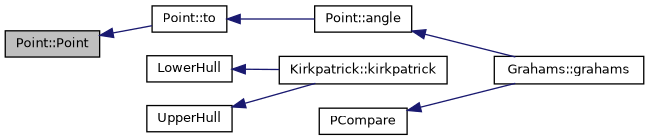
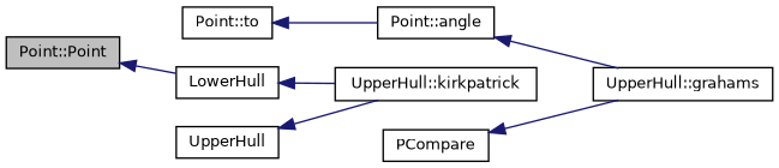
  digraph {
    rankdir=LR
    node [color=black fillcolor=white fontname=Helvetica fontsize=10 shape=record style=filled]
    edge [color=midnightblue dir=back fontname=Helvetica fontsize=10 labelfontname=Helvetica labelfontsize=10 style=solid]
    n1 [fillcolor=grey75 fontcolor=black height=0.2 label="Point::Point" width=0.4]
    n2 [height=0.2 label="Point::to" width=0.4]
    n3 [height=0.2 label="Point::angle" width=0.4]
-   n4 [height=0.2 label="Grahams::grahams" width=0.4]
+   n4 [height=0.2 label="UpperHull::grahams" width=0.4]
    n5 [height=0.2 label=PCompare width=0.4]
    n6 [height=0.2 label=UpperHull width=0.4]
-   n7 [height=0.2 label="Kirkpatrick::kirkpatrick" width=0.4]
+   n7 [height=0.2 label="UpperHull::kirkpatrick" width=0.4]
    n8 [height=0.2 label=LowerHull width=0.4]
-   n1 -> n2
+   n1 -> n8
    n2 -> n3
    n3 -> n4
    n5 -> n4
    n6 -> n7
    n8 -> n7
  }
